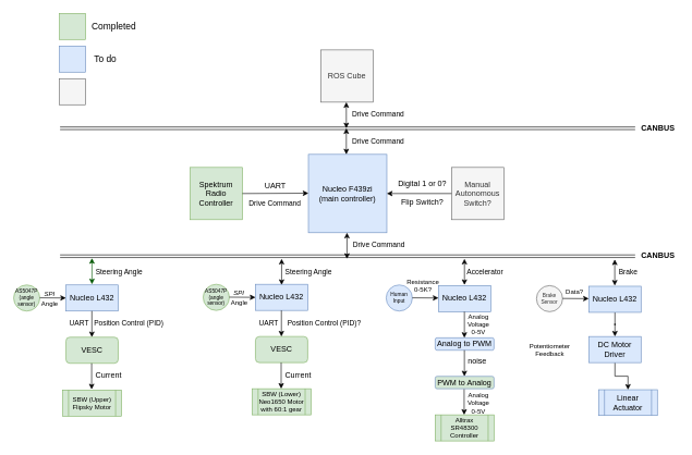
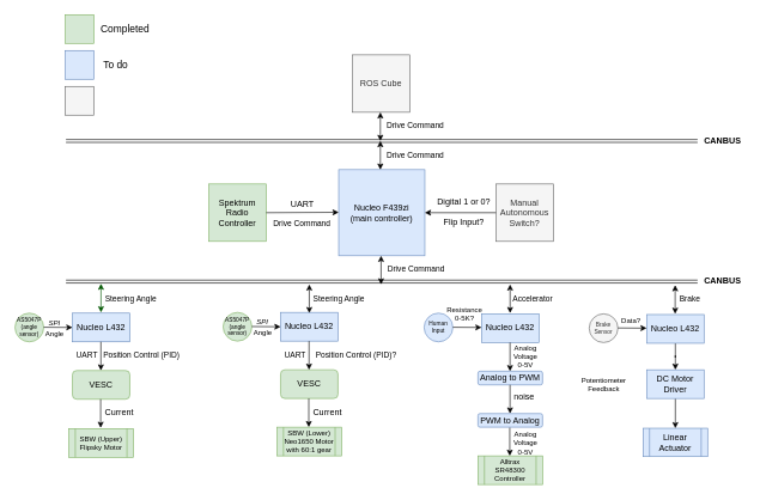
  <mxCell id="0" />
  <mxCell id="1" parent="0" />
  <mxCell id="2" value="Nucleo F439zi&lt;br&gt;(main controller)" style="whiteSpace=wrap;html=1;aspect=fixed;fillColor=#dae8fc;strokeColor=#6c8ebf;" vertex="1" parent="1"><mxGeometry x="471" y="236" width="120" height="120" as="geometry" /></mxCell>
  <mxCell id="3" value="Nucleo L432" style="rounded=0;whiteSpace=wrap;html=1;fillColor=#dae8fc;strokeColor=#6c8ebf;" vertex="1" parent="1"><mxGeometry x="100" y="436" width="80" height="40" as="geometry" /></mxCell>
  <mxCell id="4" value="" style="endArrow=classic;startArrow=classic;html=1;rounded=0;" edge="1" parent="1"><mxGeometry width="50" height="50" relative="1" as="geometry"><mxPoint x="530" y="396" as="sourcePoint" /><mxPoint x="530" y="356" as="targetPoint" /></mxGeometry></mxCell>
  <mxCell id="5" value="&lt;font style=&quot;font-size: 11px;&quot;&gt;Drive Command&lt;/font&gt;" style="text;html=1;strokeColor=none;fillColor=none;align=center;verticalAlign=middle;whiteSpace=wrap;rounded=0;" vertex="1" parent="1"><mxGeometry x="529" y="359" width="100" height="30" as="geometry" /></mxCell>
  <mxCell id="6" value="VESC" style="rounded=1;whiteSpace=wrap;html=1;fillColor=#d5e8d4;strokeColor=#82b366;" vertex="1" parent="1"><mxGeometry x="100" y="516" width="80" height="40" as="geometry" /></mxCell>
  <mxCell id="7" value="&lt;font style=&quot;font-size: 11px;&quot;&gt;Steering Angle&lt;/font&gt;" style="text;html=1;align=center;verticalAlign=middle;resizable=0;points=[];autosize=1;strokeColor=none;fillColor=none;" vertex="1" parent="1"><mxGeometry x="131" y="401" width="100" height="30" as="geometry" /></mxCell>
  <mxCell id="8" value="AS5047P&lt;br&gt;(angle sensor)" style="ellipse;whiteSpace=wrap;html=1;aspect=fixed;fontSize=8;fillColor=#d5e8d4;strokeColor=#82b366;" vertex="1" parent="1"><mxGeometry x="20" y="436" width="40" height="40" as="geometry" /></mxCell>
  <mxCell id="9" value="" style="endArrow=classic;html=1;rounded=0;fontSize=8;entryX=0;entryY=0.5;entryDx=0;entryDy=0;" edge="1" parent="1" target="3"><mxGeometry width="50" height="50" relative="1" as="geometry"><mxPoint x="60" y="455.71" as="sourcePoint" /><mxPoint x="90" y="455.71" as="targetPoint" /></mxGeometry></mxCell>
  <mxCell id="10" value="&lt;i&gt;&lt;font style=&quot;font-size: 10px;&quot;&gt;SPI&lt;/font&gt;&lt;/i&gt;" style="text;html=1;strokeColor=none;fillColor=none;align=center;verticalAlign=middle;whiteSpace=wrap;rounded=0;fontSize=8;" vertex="1" parent="1"><mxGeometry x="60" y="441" width="30" height="15" as="geometry" /></mxCell>
  <mxCell id="11" value="&lt;font style=&quot;font-size: 10px;&quot;&gt;Angle&lt;br&gt;&lt;br&gt;&lt;/font&gt;" style="text;html=1;align=center;verticalAlign=middle;resizable=0;points=[];autosize=1;strokeColor=none;fillColor=none;fontSize=10;" vertex="1" parent="1"><mxGeometry x="50" y="450" width="50" height="40" as="geometry" /></mxCell>
  <mxCell id="12" value="" style="endArrow=classic;html=1;rounded=0;fontSize=8;" edge="1" parent="1"><mxGeometry width="50" height="50" relative="1" as="geometry"><mxPoint x="139.66" y="476" as="sourcePoint" /><mxPoint x="139.66" y="516" as="targetPoint" /></mxGeometry></mxCell>
  <mxCell id="13" value="&lt;span style=&quot;font-size: 11px;&quot;&gt;Position Control (PID)&lt;/span&gt;" style="text;html=1;align=center;verticalAlign=middle;resizable=0;points=[];autosize=1;strokeColor=none;fillColor=none;fontSize=8;" vertex="1" parent="1"><mxGeometry x="131" y="479" width="130" height="30" as="geometry" /></mxCell>
  <mxCell id="14" value="UART" style="text;html=1;align=center;verticalAlign=middle;resizable=0;points=[];autosize=1;strokeColor=none;fillColor=none;fontSize=11;" vertex="1" parent="1"><mxGeometry x="95" y="480" width="50" height="30" as="geometry" /></mxCell>
  <mxCell id="15" value="" style="endArrow=classic;html=1;rounded=0;fontSize=10;" edge="1" parent="1"><mxGeometry width="50" height="50" relative="1" as="geometry"><mxPoint x="139.31" y="556" as="sourcePoint" /><mxPoint x="139.31" y="596" as="targetPoint" /></mxGeometry></mxCell>
  <mxCell id="16" value="SBW (Upper)&lt;br&gt;Flipsky Motor" style="shape=process;whiteSpace=wrap;html=1;backgroundOutline=1;fontSize=10;fillColor=#d5e8d4;strokeColor=#82b366;" vertex="1" parent="1"><mxGeometry x="95" y="597" width="90" height="40" as="geometry" /></mxCell>
  <mxCell id="17" value="Nucleo L432" style="rounded=0;whiteSpace=wrap;html=1;fillColor=#dae8fc;strokeColor=#6c8ebf;" vertex="1" parent="1"><mxGeometry x="390" y="435" width="80" height="40" as="geometry" /></mxCell>
  <mxCell id="18" value="VESC" style="rounded=1;whiteSpace=wrap;html=1;fillColor=#d5e8d4;strokeColor=#82b366;" vertex="1" parent="1"><mxGeometry x="390" y="515" width="80" height="40" as="geometry" /></mxCell>
  <mxCell id="19" value="&lt;font style=&quot;font-size: 11px;&quot;&gt;Steering Angle&lt;/font&gt;" style="text;html=1;align=center;verticalAlign=middle;resizable=0;points=[];autosize=1;strokeColor=none;fillColor=none;" vertex="1" parent="1"><mxGeometry x="421" y="402" width="100" height="30" as="geometry" /></mxCell>
  <mxCell id="20" value="AS5047P&lt;br&gt;(angle sensor)" style="ellipse;whiteSpace=wrap;html=1;aspect=fixed;fontSize=8;fillColor=#d5e8d4;strokeColor=#82b366;" vertex="1" parent="1"><mxGeometry x="310" y="435" width="40" height="40" as="geometry" /></mxCell>
  <mxCell id="21" value="" style="endArrow=classic;html=1;rounded=0;fontSize=8;entryX=0;entryY=0.5;entryDx=0;entryDy=0;" edge="1" parent="1" target="17"><mxGeometry width="50" height="50" relative="1" as="geometry"><mxPoint x="350" y="454.71" as="sourcePoint" /><mxPoint x="380" y="454.71" as="targetPoint" /></mxGeometry></mxCell>
  <mxCell id="22" value="&lt;i&gt;&lt;font style=&quot;font-size: 10px;&quot;&gt;SPI&lt;/font&gt;&lt;/i&gt;" style="text;html=1;strokeColor=none;fillColor=none;align=center;verticalAlign=middle;whiteSpace=wrap;rounded=0;fontSize=8;" vertex="1" parent="1"><mxGeometry x="350" y="440" width="30" height="15" as="geometry" /></mxCell>
  <mxCell id="23" value="&lt;font style=&quot;font-size: 10px;&quot;&gt;Angle&lt;br&gt;&lt;br&gt;&lt;/font&gt;" style="text;html=1;align=center;verticalAlign=middle;resizable=0;points=[];autosize=1;strokeColor=none;fillColor=none;fontSize=10;" vertex="1" parent="1"><mxGeometry x="340" y="449" width="50" height="40" as="geometry" /></mxCell>
  <mxCell id="24" value="" style="endArrow=classic;html=1;rounded=0;fontSize=8;" edge="1" parent="1"><mxGeometry width="50" height="50" relative="1" as="geometry"><mxPoint x="429.66" y="475" as="sourcePoint" /><mxPoint x="429.66" y="515" as="targetPoint" /></mxGeometry></mxCell>
  <mxCell id="25" value="&lt;span style=&quot;font-size: 11px;&quot;&gt;Position Control (PID)?&lt;/span&gt;" style="text;html=1;align=center;verticalAlign=middle;resizable=0;points=[];autosize=1;strokeColor=none;fillColor=none;fontSize=8;" vertex="1" parent="1"><mxGeometry x="425" y="479" width="140" height="30" as="geometry" /></mxCell>
  <mxCell id="26" value="UART" style="text;html=1;align=center;verticalAlign=middle;resizable=0;points=[];autosize=1;strokeColor=none;fillColor=none;fontSize=11;" vertex="1" parent="1"><mxGeometry x="385" y="479" width="50" height="30" as="geometry" /></mxCell>
  <mxCell id="27" value="" style="endArrow=classic;html=1;rounded=0;fontSize=10;" edge="1" parent="1"><mxGeometry width="50" height="50" relative="1" as="geometry"><mxPoint x="429.31" y="555" as="sourcePoint" /><mxPoint x="429.31" y="595" as="targetPoint" /></mxGeometry></mxCell>
  <mxCell id="28" value="SBW (Lower)&lt;br&gt;Neo1650 Motor with 60:1 gear" style="shape=process;whiteSpace=wrap;html=1;backgroundOutline=1;fontSize=10;fillColor=#d5e8d4;strokeColor=#82b366;" vertex="1" parent="1"><mxGeometry x="385" y="595" width="90" height="40" as="geometry" /></mxCell>
  <mxCell id="29" value="&lt;font style=&quot;font-size: 12px;&quot;&gt;ROS Cube&lt;br&gt;&lt;/font&gt;" style="whiteSpace=wrap;html=1;aspect=fixed;fontSize=10;fillColor=#f5f5f5;strokeColor=#666666;fontColor=#333333;" vertex="1" parent="1"><mxGeometry x="490" y="76" width="80" height="80" as="geometry" /></mxCell>
  <mxCell id="30" value="" style="endArrow=classic;startArrow=classic;html=1;rounded=0;" edge="1" parent="1"><mxGeometry width="50" height="50" relative="1" as="geometry"><mxPoint x="529" y="196" as="sourcePoint" /><mxPoint x="529" y="156" as="targetPoint" /></mxGeometry></mxCell>
  <mxCell id="31" value="&lt;font style=&quot;font-size: 11px;&quot;&gt;Drive Command&lt;/font&gt;" style="text;html=1;strokeColor=none;fillColor=none;align=center;verticalAlign=middle;whiteSpace=wrap;rounded=0;" vertex="1" parent="1"><mxGeometry x="528" y="160" width="100" height="30" as="geometry" /></mxCell>
  <mxCell id="32" value="Nucleo L432" style="rounded=0;whiteSpace=wrap;html=1;fillColor=#dae8fc;strokeColor=#6c8ebf;" vertex="1" parent="1"><mxGeometry x="670" y="437" width="80" height="40" as="geometry" /></mxCell>
  <mxCell id="33" value="&lt;font style=&quot;font-size: 11px;&quot;&gt;Accelerator&lt;/font&gt;" style="text;html=1;align=center;verticalAlign=middle;resizable=0;points=[];autosize=1;strokeColor=none;fillColor=none;" vertex="1" parent="1"><mxGeometry x="701" y="401" width="80" height="30" as="geometry" /></mxCell>
  <mxCell id="34" value="Human Input" style="ellipse;whiteSpace=wrap;html=1;aspect=fixed;fontSize=8;fillColor=#dae8fc;strokeColor=#6c8ebf;" vertex="1" parent="1"><mxGeometry x="590" y="436" width="40" height="40" as="geometry" /></mxCell>
  <mxCell id="35" value="" style="endArrow=classic;html=1;rounded=0;fontSize=8;entryX=0;entryY=0.5;entryDx=0;entryDy=0;" edge="1" parent="1"><mxGeometry width="50" height="50" relative="1" as="geometry"><mxPoint x="630" y="455.71" as="sourcePoint" /><mxPoint x="670" y="456" as="targetPoint" /></mxGeometry></mxCell>
  <mxCell id="36" value="&lt;font style=&quot;font-size: 10px;&quot;&gt;Resistance&lt;br&gt;0-5K?&lt;br&gt;&lt;/font&gt;" style="text;html=1;align=center;verticalAlign=middle;resizable=0;points=[];autosize=1;strokeColor=none;fillColor=none;fontSize=10;" vertex="1" parent="1"><mxGeometry x="611" y="417" width="70" height="40" as="geometry" /></mxCell>
  <mxCell id="37" value="" style="endArrow=classic;html=1;rounded=0;fontSize=8;" edge="1" parent="1"><mxGeometry width="50" height="50" relative="1" as="geometry"><mxPoint x="709.66" y="477" as="sourcePoint" /><mxPoint x="709.66" y="517" as="targetPoint" /></mxGeometry></mxCell>
  <mxCell id="38" value="" style="endArrow=classic;html=1;rounded=0;fontSize=10;" edge="1" parent="1"><mxGeometry width="50" height="50" relative="1" as="geometry"><mxPoint x="709.31" y="595" as="sourcePoint" /><mxPoint x="709.31" y="635" as="targetPoint" /></mxGeometry></mxCell>
  <mxCell id="39" value="Alltrax SR48300 Controller" style="shape=process;whiteSpace=wrap;html=1;backgroundOutline=1;fontSize=10;fillColor=#d5e8d4;strokeColor=#82b366;" vertex="1" parent="1"><mxGeometry x="665" y="635" width="90" height="40" as="geometry" /></mxCell>
  <mxCell id="40" value="" style="endArrow=classic;startArrow=classic;html=1;rounded=0;" edge="1" parent="1"><mxGeometry width="50" height="50" relative="1" as="geometry"><mxPoint x="709.76" y="436" as="sourcePoint" /><mxPoint x="709.76" y="396" as="targetPoint" /></mxGeometry></mxCell>
  <mxCell id="41" value="Analog to PWM" style="rounded=1;whiteSpace=wrap;html=1;fontSize=12;fillColor=#dae8fc;strokeColor=#6c8ebf;" vertex="1" parent="1"><mxGeometry x="665" y="517" width="90" height="19" as="geometry" /></mxCell>
  <mxCell id="42" value="&lt;font style=&quot;font-size: 10px;&quot;&gt;Analog &lt;br&gt;Voltage&lt;br&gt;0-5V&lt;br&gt;&lt;/font&gt;" style="text;html=1;align=center;verticalAlign=middle;resizable=0;points=[];autosize=1;strokeColor=none;fillColor=none;fontSize=10;" vertex="1" parent="1"><mxGeometry x="701" y="471" width="60" height="50" as="geometry" /></mxCell>
- <mxCell id="43" value="PWM to Analog" style="rounded=1;whiteSpace=wrap;html=1;fontSize=12;fillColor=#d5e8d4;strokeColor=#6c8ebf;" vertex="1" parent="1"><mxGeometry x="665" y="576" width="90" height="19" as="geometry" /></mxCell>
+ <mxCell id="43" value="PWM to Analog" style="rounded=1;whiteSpace=wrap;html=1;fontSize=12;fillColor=#dae8fc;strokeColor=#6c8ebf;" vertex="1" parent="1"><mxGeometry x="665" y="576" width="90" height="19" as="geometry" /></mxCell>
  <mxCell id="44" value="" style="endArrow=classic;html=1;rounded=0;fontSize=10;" edge="1" parent="1"><mxGeometry width="50" height="50" relative="1" as="geometry"><mxPoint x="709.66" y="536" as="sourcePoint" /><mxPoint x="709.66" y="576" as="targetPoint" /></mxGeometry></mxCell>
  <mxCell id="45" value="noise" style="text;html=1;align=center;verticalAlign=middle;resizable=0;points=[];autosize=1;strokeColor=none;fillColor=none;fontSize=12;" vertex="1" parent="1"><mxGeometry x="704" y="538" width="50" height="30" as="geometry" /></mxCell>
  <mxCell id="46" value="&lt;font style=&quot;font-size: 10px;&quot;&gt;Analog &lt;br&gt;Voltage&lt;br&gt;0-5V&lt;br&gt;&lt;/font&gt;" style="text;html=1;align=center;verticalAlign=middle;resizable=0;points=[];autosize=1;strokeColor=none;fillColor=none;fontSize=10;" vertex="1" parent="1"><mxGeometry x="701" y="591.5" width="60" height="50" as="geometry" /></mxCell>
  <mxCell id="47" value="" style="edgeStyle=orthogonalEdgeStyle;rounded=0;orthogonalLoop=1;jettySize=auto;html=1;fontSize=12;" edge="1" parent="1" source="48" target="57"><mxGeometry relative="1" as="geometry" /></mxCell>
  <mxCell id="48" value="Nucleo L432" style="rounded=0;whiteSpace=wrap;html=1;fillColor=#dae8fc;strokeColor=#6c8ebf;" vertex="1" parent="1"><mxGeometry x="900" y="438" width="80" height="40" as="geometry" /></mxCell>
  <mxCell id="49" value="&lt;font style=&quot;font-size: 11px;&quot;&gt;Brake&lt;/font&gt;" style="text;html=1;align=center;verticalAlign=middle;resizable=0;points=[];autosize=1;strokeColor=none;fillColor=none;" vertex="1" parent="1"><mxGeometry x="935" y="402" width="50" height="30" as="geometry" /></mxCell>
  <mxCell id="50" value="Brake Sensor" style="ellipse;whiteSpace=wrap;html=1;aspect=fixed;fontSize=8;fillColor=#f5f5f5;strokeColor=#666666;fontColor=#333333;" vertex="1" parent="1"><mxGeometry x="820" y="437" width="40" height="40" as="geometry" /></mxCell>
  <mxCell id="51" value="" style="endArrow=classic;html=1;rounded=0;fontSize=8;entryX=0;entryY=0.5;entryDx=0;entryDy=0;" edge="1" parent="1"><mxGeometry width="50" height="50" relative="1" as="geometry"><mxPoint x="860" y="456.71" as="sourcePoint" /><mxPoint x="900" y="457" as="targetPoint" /></mxGeometry></mxCell>
  <mxCell id="52" value="&lt;font style=&quot;font-size: 10px;&quot;&gt;Data?&lt;br&gt;&lt;/font&gt;" style="text;html=1;align=center;verticalAlign=middle;resizable=0;points=[];autosize=1;strokeColor=none;fillColor=none;fontSize=10;" vertex="1" parent="1"><mxGeometry x="853" y="432" width="50" height="30" as="geometry" /></mxCell>
- <mxCell id="53" value="&lt;font style=&quot;font-size: 12px;&quot;&gt;Linear &lt;br&gt;Actuator&lt;/font&gt;" style="shape=process;whiteSpace=wrap;html=1;backgroundOutline=1;fontSize=10;fillColor=#dae8fc;strokeColor=#6c8ebf;" vertex="1" parent="1"><mxGeometry x="915" y="596.5" width="90" height="39.5" as="geometry" /></mxCell>
+ <mxCell id="53" value="&lt;font style=&quot;font-size: 12px;&quot;&gt;Linear &lt;br&gt;Actuator&lt;/font&gt;" style="shape=process;whiteSpace=wrap;html=1;backgroundOutline=1;fontSize=10;fillColor=#dae8fc;strokeColor=#6c8ebf;" vertex="1" parent="1"><mxGeometry x="895" y="596.5" width="90" height="39.5" as="geometry" /></mxCell>
  <mxCell id="54" value="" style="endArrow=classic;startArrow=classic;html=1;rounded=0;" edge="1" parent="1"><mxGeometry width="50" height="50" relative="1" as="geometry"><mxPoint x="939.76" y="437" as="sourcePoint" /><mxPoint x="939.76" y="397" as="targetPoint" /></mxGeometry></mxCell>
  <mxCell id="55" value="" style="shape=link;html=1;rounded=0;fontSize=12;" edge="1" parent="1"><mxGeometry width="100" relative="1" as="geometry"><mxPoint x="91" y="392" as="sourcePoint" /><mxPoint x="971" y="392" as="targetPoint" /></mxGeometry></mxCell>
  <mxCell id="56" value="" style="edgeStyle=orthogonalEdgeStyle;rounded=0;orthogonalLoop=1;jettySize=auto;html=1;fontSize=12;" edge="1" parent="1" source="57" target="53"><mxGeometry relative="1" as="geometry" /></mxCell>
  <mxCell id="57" value="DC Motor Driver" style="whiteSpace=wrap;html=1;fillColor=#dae8fc;strokeColor=#6c8ebf;rounded=0;" vertex="1" parent="1"><mxGeometry x="900" y="515" width="80" height="40" as="geometry" /></mxCell>
  <mxCell id="58" value="" style="endArrow=classic;startArrow=classic;html=1;rounded=0;" edge="1" parent="1"><mxGeometry width="50" height="50" relative="1" as="geometry"><mxPoint x="430" y="436" as="sourcePoint" /><mxPoint x="430" y="396" as="targetPoint" /></mxGeometry></mxCell>
  <mxCell id="59" value="" style="endArrow=classic;startArrow=classic;html=1;rounded=0;fontSize=12;fillColor=#008a00;strokeColor=#005700;" edge="1" parent="1"><mxGeometry width="50" height="50" relative="1" as="geometry"><mxPoint x="139.8" y="435" as="sourcePoint" /><mxPoint x="139.8" y="395" as="targetPoint" /></mxGeometry></mxCell>
  <mxCell id="60" value="" style="shape=link;html=1;rounded=0;fontSize=12;" edge="1" parent="1"><mxGeometry width="100" relative="1" as="geometry"><mxPoint x="91" y="196" as="sourcePoint" /><mxPoint x="971" y="196" as="targetPoint" /></mxGeometry></mxCell>
  <mxCell id="61" value="&lt;font style=&quot;font-size: 11px;&quot;&gt;Drive Command&lt;/font&gt;" style="text;html=1;strokeColor=none;fillColor=none;align=center;verticalAlign=middle;whiteSpace=wrap;rounded=0;" vertex="1" parent="1"><mxGeometry x="528" y="201" width="100" height="30" as="geometry" /></mxCell>
  <mxCell id="62" value="" style="endArrow=classic;startArrow=classic;html=1;rounded=0;fontSize=12;" edge="1" parent="1"><mxGeometry width="50" height="50" relative="1" as="geometry"><mxPoint x="529" y="236" as="sourcePoint" /><mxPoint x="529" y="196" as="targetPoint" /></mxGeometry></mxCell>
  <mxCell id="63" value="Current" style="text;html=1;align=center;verticalAlign=middle;resizable=0;points=[];autosize=1;strokeColor=none;fillColor=none;fontSize=12;" vertex="1" parent="1"><mxGeometry x="135" y="559.5" width="60" height="30" as="geometry" /></mxCell>
  <mxCell id="64" value="Current" style="text;html=1;align=center;verticalAlign=middle;resizable=0;points=[];autosize=1;strokeColor=none;fillColor=none;fontSize=12;" vertex="1" parent="1"><mxGeometry x="425" y="559.5" width="60" height="30" as="geometry" /></mxCell>
  <mxCell id="65" value="&lt;b&gt;CANBUS&lt;/b&gt;" style="text;html=1;strokeColor=none;fillColor=none;align=center;verticalAlign=middle;whiteSpace=wrap;rounded=0;fontSize=12;" vertex="1" parent="1"><mxGeometry x="976" y="181" width="60" height="30" as="geometry" /></mxCell>
  <mxCell id="66" value="&lt;b&gt;CANBUS&lt;/b&gt;" style="text;html=1;strokeColor=none;fillColor=none;align=center;verticalAlign=middle;whiteSpace=wrap;rounded=0;fontSize=12;" vertex="1" parent="1"><mxGeometry x="976" y="377" width="60" height="30" as="geometry" /></mxCell>
  <mxCell id="67" value="&lt;font style=&quot;font-size: 12px;&quot;&gt;Spektrum Radio Controller&lt;br&gt;&lt;/font&gt;" style="whiteSpace=wrap;html=1;aspect=fixed;fontSize=10;fillColor=#d5e8d4;strokeColor=#82b366;" vertex="1" parent="1"><mxGeometry x="290" y="256" width="80" height="80" as="geometry" /></mxCell>
  <mxCell id="68" value="" style="endArrow=classic;html=1;rounded=0;fontSize=12;exitX=1;exitY=0.5;exitDx=0;exitDy=0;" edge="1" parent="1" source="67"><mxGeometry width="50" height="50" relative="1" as="geometry"><mxPoint x="391" y="295.5" as="sourcePoint" /><mxPoint x="471" y="295.5" as="targetPoint" /></mxGeometry></mxCell>
  <mxCell id="69" value="&lt;font style=&quot;font-size: 11px;&quot;&gt;Drive Command&lt;/font&gt;" style="text;html=1;strokeColor=none;fillColor=none;align=center;verticalAlign=middle;whiteSpace=wrap;rounded=0;" vertex="1" parent="1"><mxGeometry x="370" y="296" width="100" height="30" as="geometry" /></mxCell>
  <mxCell id="70" value="UART" style="text;html=1;align=center;verticalAlign=middle;resizable=0;points=[];autosize=1;strokeColor=none;fillColor=none;fontSize=12;" vertex="1" parent="1"><mxGeometry x="390" y="269" width="60" height="30" as="geometry" /></mxCell>
  <mxCell id="71" value="&lt;font style=&quot;font-size: 12px;&quot;&gt;Manual Autonomous Switch?&lt;br&gt;&lt;/font&gt;" style="whiteSpace=wrap;html=1;aspect=fixed;fontSize=10;fillColor=#f5f5f5;strokeColor=#666666;fontColor=#333333;" vertex="1" parent="1"><mxGeometry x="690" y="256" width="80" height="80" as="geometry" /></mxCell>
  <mxCell id="72" value="" style="endArrow=classic;html=1;rounded=0;fontSize=12;exitX=0;exitY=0.5;exitDx=0;exitDy=0;entryX=1;entryY=0.5;entryDx=0;entryDy=0;" edge="1" parent="1" source="71" target="2"><mxGeometry width="50" height="50" relative="1" as="geometry"><mxPoint x="610" y="346" as="sourcePoint" /><mxPoint x="660" y="296" as="targetPoint" /></mxGeometry></mxCell>
  <mxCell id="73" value="Digital 1 or 0?" style="text;html=1;align=center;verticalAlign=middle;resizable=0;points=[];autosize=1;strokeColor=none;fillColor=none;fontSize=12;" vertex="1" parent="1"><mxGeometry x="595" y="266" width="100" height="30" as="geometry" /></mxCell>
- <mxCell id="74" value="Flip Switch?" style="text;html=1;align=center;verticalAlign=middle;resizable=0;points=[];autosize=1;strokeColor=none;fillColor=none;fontSize=12;" vertex="1" parent="1"><mxGeometry x="600" y="294" width="90" height="30" as="geometry" /></mxCell>
+ <mxCell id="74" value="Flip Input?" style="text;html=1;align=center;verticalAlign=middle;resizable=0;points=[];autosize=1;strokeColor=none;fillColor=none;fontSize=12;" vertex="1" parent="1"><mxGeometry x="600" y="294" width="90" height="30" as="geometry" /></mxCell>
  <mxCell id="75" value="" style="rounded=0;whiteSpace=wrap;html=1;fillColor=#d5e8d4;strokeColor=#82b366;" vertex="1" parent="1"><mxGeometry x="90" y="20" width="40" height="40" as="geometry" /></mxCell>
  <mxCell id="76" value="&lt;font style=&quot;font-size: 14px;&quot;&gt;Completed&lt;/font&gt;" style="text;html=1;align=center;verticalAlign=middle;resizable=0;points=[];autosize=1;strokeColor=none;fillColor=none;" vertex="1" parent="1"><mxGeometry x="128" y="25" width="90" height="30" as="geometry" /></mxCell>
  <mxCell id="77" value="" style="rounded=0;whiteSpace=wrap;html=1;fillColor=#dae8fc;strokeColor=#6c8ebf;" vertex="1" parent="1"><mxGeometry x="90" y="70" width="40" height="40" as="geometry" /></mxCell>
  <mxCell id="78" value="&lt;span style=&quot;font-size: 14px;&quot;&gt;To do&lt;/span&gt;" style="text;html=1;align=center;verticalAlign=middle;resizable=0;points=[];autosize=1;strokeColor=none;fillColor=none;" vertex="1" parent="1"><mxGeometry x="130" y="75" width="60" height="30" as="geometry" /></mxCell>
  <mxCell id="79" value="" style="rounded=0;whiteSpace=wrap;html=1;fillColor=#f5f5f5;strokeColor=#666666;fontColor=#333333;" vertex="1" parent="1"><mxGeometry x="90" y="120" width="40" height="40" as="geometry" /></mxCell>
  <mxCell id="80" value="&lt;font style=&quot;font-size: 10px;&quot;&gt;Potentiometer&lt;br&gt;Feedback&lt;br&gt;&lt;/font&gt;" style="text;html=1;align=center;verticalAlign=middle;resizable=0;points=[];autosize=1;strokeColor=none;fillColor=none;fontSize=10;" vertex="1" parent="1"><mxGeometry x="795" y="516" width="90" height="40" as="geometry" /></mxCell>
